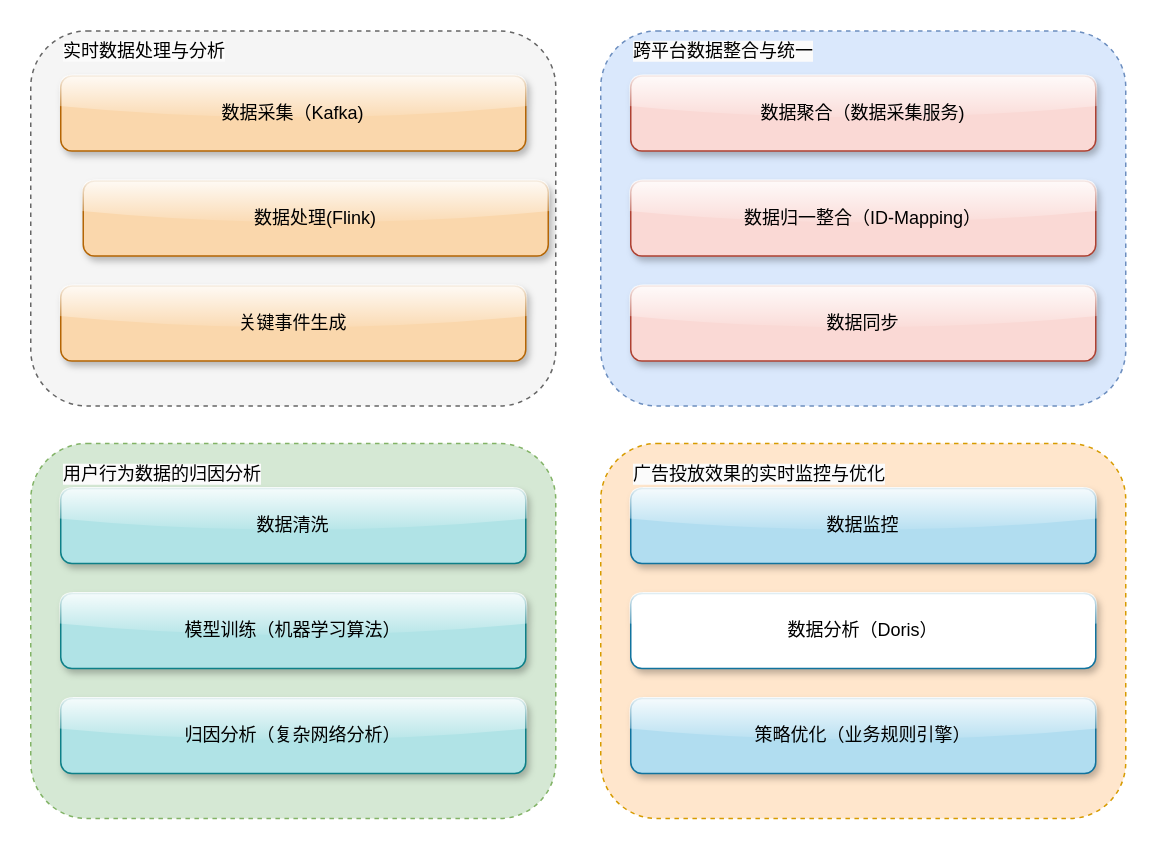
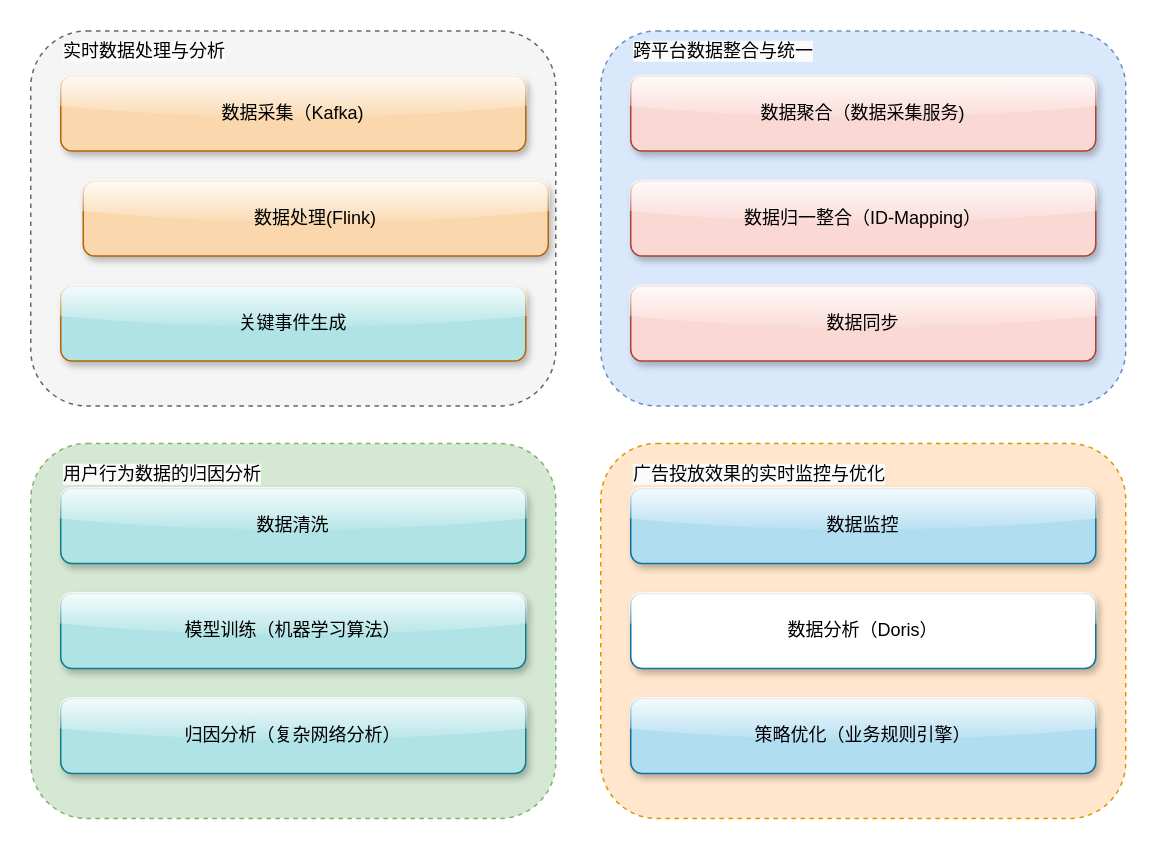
  <mxCell id="0" />
  <mxCell id="1" parent="0" />
  <mxCell id="2" value="" style="group" vertex="1" connectable="0" parent="1"><mxGeometry x="20" y="20" width="350" height="250" as="geometry" /></mxCell>
  <mxCell id="3" value="&lt;meta charset=&quot;utf-8&quot;&gt;&lt;span style=&quot;color: rgb(0, 0, 0); font-family: Helvetica; font-size: 12px; font-style: normal; font-variant-ligatures: normal; font-variant-caps: normal; font-weight: 400; letter-spacing: normal; orphans: 2; text-align: left; text-indent: 0px; text-transform: none; widows: 2; word-spacing: 0px; -webkit-text-stroke-width: 0px; white-space: normal; background-color: rgb(251, 251, 251); text-decoration-thickness: initial; text-decoration-style: initial; text-decoration-color: initial; display: inline !important; float: none;&quot;&gt;实时数据处理与分析&lt;/span&gt;" style="rounded=1;whiteSpace=wrap;html=1;fillColor=#f5f5f5;fontColor=#333333;strokeColor=#666666;dashed=1;movable=1;resizable=1;rotatable=1;deletable=1;editable=1;locked=0;connectable=1;" vertex="1" parent="2"><mxGeometry width="350" height="250" as="geometry" /></mxCell>
  <mxCell id="4" value="数据采集（Kafka)" style="rounded=1;whiteSpace=wrap;html=1;fillColor=#fad7ac;strokeColor=#b46504;glass=1;shadow=1;movable=1;resizable=1;rotatable=1;deletable=1;editable=1;locked=0;connectable=1;" vertex="1" parent="2"><mxGeometry x="20" y="30" width="310" height="50" as="geometry" /></mxCell>
  <mxCell id="5" value="数据处理(Flink)" style="rounded=1;whiteSpace=wrap;html=1;fillColor=#fad7ac;strokeColor=#b46504;glass=1;shadow=1;movable=1;resizable=1;rotatable=1;deletable=1;editable=1;locked=0;connectable=1;" vertex="1" parent="2"><mxGeometry x="35" y="100" width="310" height="50" as="geometry" /></mxCell>
- <mxCell id="6" value="关键事件生成" style="rounded=1;whiteSpace=wrap;html=1;fillColor=#fad7ac;strokeColor=#b46504;glass=1;shadow=1;movable=1;resizable=1;rotatable=1;deletable=1;editable=1;locked=0;connectable=1;" vertex="1" parent="2"><mxGeometry x="20" y="170" width="310" height="50" as="geometry" /></mxCell>
+ <mxCell id="6" value="关键事件生成" style="rounded=1;whiteSpace=wrap;html=1;fillColor=#b0e3e6;strokeColor=#b46504;glass=1;shadow=1;movable=1;resizable=1;rotatable=1;deletable=1;editable=1;locked=0;connectable=1;" vertex="1" parent="2"><mxGeometry x="20" y="170" width="310" height="50" as="geometry" /></mxCell>
  <mxCell id="7" value="&lt;span style=&quot;color: rgb(0, 0, 0); font-family: Helvetica; font-size: 12px; font-style: normal; font-variant-ligatures: normal; font-variant-caps: normal; font-weight: 400; letter-spacing: normal; orphans: 2; text-align: left; text-indent: 0px; text-transform: none; widows: 2; word-spacing: 0px; -webkit-text-stroke-width: 0px; white-space: normal; background-color: rgb(251, 251, 251); text-decoration-thickness: initial; text-decoration-style: initial; text-decoration-color: initial; display: inline !important; float: none;&quot;&gt;实时数据处理与分析&lt;/span&gt;" style="text;whiteSpace=wrap;html=1;movable=1;resizable=1;rotatable=1;deletable=1;editable=1;locked=0;connectable=1;" vertex="1" parent="2"><mxGeometry x="20" width="140" height="30" as="geometry" /></mxCell>
  <mxCell id="8" value="" style="group" vertex="1" connectable="0" parent="1"><mxGeometry x="400" y="20" width="350" height="250" as="geometry" /></mxCell>
  <mxCell id="9" value="" style="rounded=1;whiteSpace=wrap;html=1;fillColor=#dae8fc;strokeColor=#6c8ebf;dashed=1;movable=1;resizable=1;rotatable=1;deletable=1;editable=1;locked=0;connectable=1;" vertex="1" parent="8"><mxGeometry width="350" height="250" as="geometry" /></mxCell>
  <mxCell id="10" value="数据聚合（数据采集服务)" style="rounded=1;whiteSpace=wrap;html=1;fillColor=#fad9d5;strokeColor=#ae4132;glass=1;shadow=1;movable=1;resizable=1;rotatable=1;deletable=1;editable=1;locked=0;connectable=1;" vertex="1" parent="8"><mxGeometry x="20" y="30" width="310" height="50" as="geometry" /></mxCell>
  <mxCell id="11" value="数据归一整合（ID-Mapping）" style="rounded=1;whiteSpace=wrap;html=1;fillColor=#fad9d5;strokeColor=#ae4132;glass=1;shadow=1;movable=1;resizable=1;rotatable=1;deletable=1;editable=1;locked=0;connectable=1;" vertex="1" parent="8"><mxGeometry x="20" y="100" width="310" height="50" as="geometry" /></mxCell>
  <mxCell id="12" value="数据同步" style="rounded=1;whiteSpace=wrap;html=1;fillColor=#fad9d5;strokeColor=#ae4132;glass=1;shadow=1;movable=1;resizable=1;rotatable=1;deletable=1;editable=1;locked=0;connectable=1;" vertex="1" parent="8"><mxGeometry x="20" y="170" width="310" height="50" as="geometry" /></mxCell>
  <mxCell id="13" value="&lt;span style=&quot;color: rgb(0, 0, 0); font-family: Helvetica; font-size: 12px; font-style: normal; font-variant-ligatures: normal; font-variant-caps: normal; font-weight: 400; letter-spacing: normal; orphans: 2; text-align: left; text-indent: 0px; text-transform: none; widows: 2; word-spacing: 0px; -webkit-text-stroke-width: 0px; white-space: normal; background-color: rgb(251, 251, 251); text-decoration-thickness: initial; text-decoration-style: initial; text-decoration-color: initial; display: inline !important; float: none;&quot;&gt;跨平台数据整合与统一&lt;/span&gt;" style="text;whiteSpace=wrap;html=1;fillColor=none;movable=1;resizable=1;rotatable=1;deletable=1;editable=1;locked=0;connectable=1;" vertex="1" parent="8"><mxGeometry x="20" width="130" height="20" as="geometry" /></mxCell>
  <mxCell id="14" value="" style="group" vertex="1" connectable="0" parent="1"><mxGeometry x="20" y="295" width="350" height="250" as="geometry" /></mxCell>
  <mxCell id="15" value="&lt;meta charset=&quot;utf-8&quot;&gt;&lt;span style=&quot;color: rgb(0, 0, 0); font-family: Helvetica; font-size: 12px; font-style: normal; font-variant-ligatures: normal; font-variant-caps: normal; font-weight: 400; letter-spacing: normal; orphans: 2; text-align: left; text-indent: 0px; text-transform: none; widows: 2; word-spacing: 0px; -webkit-text-stroke-width: 0px; white-space: normal; background-color: rgb(251, 251, 251); text-decoration-thickness: initial; text-decoration-style: initial; text-decoration-color: initial; display: inline !important; float: none;&quot;&gt;用户行为数据的归因分析&lt;/span&gt;" style="rounded=1;whiteSpace=wrap;html=1;fillColor=#d5e8d4;strokeColor=#82b366;dashed=1;movable=1;resizable=1;rotatable=1;deletable=1;editable=1;locked=0;connectable=1;" vertex="1" parent="14"><mxGeometry width="350" height="250" as="geometry" /></mxCell>
  <mxCell id="16" value="数据清洗" style="rounded=1;whiteSpace=wrap;html=1;fillColor=#b0e3e6;strokeColor=#0e8088;glass=1;shadow=1;movable=1;resizable=1;rotatable=1;deletable=1;editable=1;locked=0;connectable=1;" vertex="1" parent="14"><mxGeometry x="20" y="30" width="310" height="50" as="geometry" /></mxCell>
  <mxCell id="17" value="模型训练（机器学习算法）" style="rounded=1;whiteSpace=wrap;html=1;fillColor=#b0e3e6;strokeColor=#0e8088;glass=1;shadow=1;movable=1;resizable=1;rotatable=1;deletable=1;editable=1;locked=0;connectable=1;" vertex="1" parent="14"><mxGeometry x="20" y="100" width="310" height="50" as="geometry" /></mxCell>
  <mxCell id="18" value="归因分析（复杂网络分析）" style="rounded=1;whiteSpace=wrap;html=1;fillColor=#b0e3e6;strokeColor=#0e8088;glass=1;shadow=1;movable=1;resizable=1;rotatable=1;deletable=1;editable=1;locked=0;connectable=1;" vertex="1" parent="14"><mxGeometry x="20" y="170" width="310" height="50" as="geometry" /></mxCell>
  <mxCell id="19" value="&lt;span style=&quot;color: rgb(0, 0, 0); font-family: Helvetica; font-size: 12px; font-style: normal; font-variant-ligatures: normal; font-variant-caps: normal; font-weight: 400; letter-spacing: normal; orphans: 2; text-align: left; text-indent: 0px; text-transform: none; widows: 2; word-spacing: 0px; -webkit-text-stroke-width: 0px; white-space: normal; background-color: rgb(251, 251, 251); text-decoration-thickness: initial; text-decoration-style: initial; text-decoration-color: initial; display: inline !important; float: none;&quot;&gt;用户行为数据的归因分析&lt;/span&gt;" style="text;whiteSpace=wrap;html=1;movable=1;resizable=1;rotatable=1;deletable=1;editable=1;locked=0;connectable=1;" vertex="1" parent="14"><mxGeometry x="20" y="7" width="170" height="20" as="geometry" /></mxCell>
  <mxCell id="20" value="" style="group" vertex="1" connectable="0" parent="1"><mxGeometry x="400" y="295" width="350" height="250" as="geometry" /></mxCell>
  <mxCell id="21" value="" style="rounded=1;whiteSpace=wrap;html=1;fillColor=#ffe6cc;strokeColor=#d79b00;dashed=1;movable=1;resizable=1;rotatable=1;deletable=1;editable=1;locked=0;connectable=1;" vertex="1" parent="20"><mxGeometry width="350" height="250" as="geometry" /></mxCell>
  <mxCell id="22" value="数据监控" style="rounded=1;whiteSpace=wrap;html=1;fillColor=#b1ddf0;strokeColor=#10739e;glass=1;shadow=1;movable=1;resizable=1;rotatable=1;deletable=1;editable=1;locked=0;connectable=1;" vertex="1" parent="20"><mxGeometry x="20" y="30" width="310" height="50" as="geometry" /></mxCell>
  <mxCell id="23" value="数据分析（Doris）" style="rounded=1;whiteSpace=wrap;html=1;fillColor=#ffffff;strokeColor=#10739e;glass=1;shadow=1;movable=1;resizable=1;rotatable=1;deletable=1;editable=1;locked=0;connectable=1;" vertex="1" parent="20"><mxGeometry x="20" y="100" width="310" height="50" as="geometry" /></mxCell>
  <mxCell id="24" value="策略优化（业务规则引擎）" style="rounded=1;whiteSpace=wrap;html=1;fillColor=#b1ddf0;strokeColor=#10739e;glass=1;shadow=1;gradientColor=none;movable=1;resizable=1;rotatable=1;deletable=1;editable=1;locked=0;connectable=1;" vertex="1" parent="20"><mxGeometry x="20" y="170" width="310" height="50" as="geometry" /></mxCell>
  <mxCell id="25" value="&lt;span style=&quot;color: rgb(0, 0, 0); font-family: Helvetica; font-size: 12px; font-style: normal; font-variant-ligatures: normal; font-variant-caps: normal; font-weight: 400; letter-spacing: normal; orphans: 2; text-align: left; text-indent: 0px; text-transform: none; widows: 2; word-spacing: 0px; -webkit-text-stroke-width: 0px; white-space: normal; background-color: rgb(251, 251, 251); text-decoration-thickness: initial; text-decoration-style: initial; text-decoration-color: initial; display: inline !important; float: none;&quot;&gt;广告投放效果的实时监控&lt;/span&gt;&lt;span style=&quot;color: rgb(0, 0, 0); font-family: Helvetica; font-size: 12px; font-style: normal; font-variant-ligatures: normal; font-variant-caps: normal; font-weight: 400; letter-spacing: normal; orphans: 2; text-align: left; text-indent: 0px; text-transform: none; widows: 2; word-spacing: 0px; -webkit-text-stroke-width: 0px; white-space: normal; background-color: rgb(251, 251, 251); text-decoration-thickness: initial; text-decoration-style: initial; text-decoration-color: initial; display: inline !important; float: none;&quot;&gt;与优化&lt;/span&gt;" style="text;whiteSpace=wrap;html=1;movable=1;resizable=1;rotatable=1;deletable=1;editable=1;locked=0;connectable=1;" vertex="1" parent="20"><mxGeometry x="20" y="7" width="190" height="20" as="geometry" /></mxCell>
